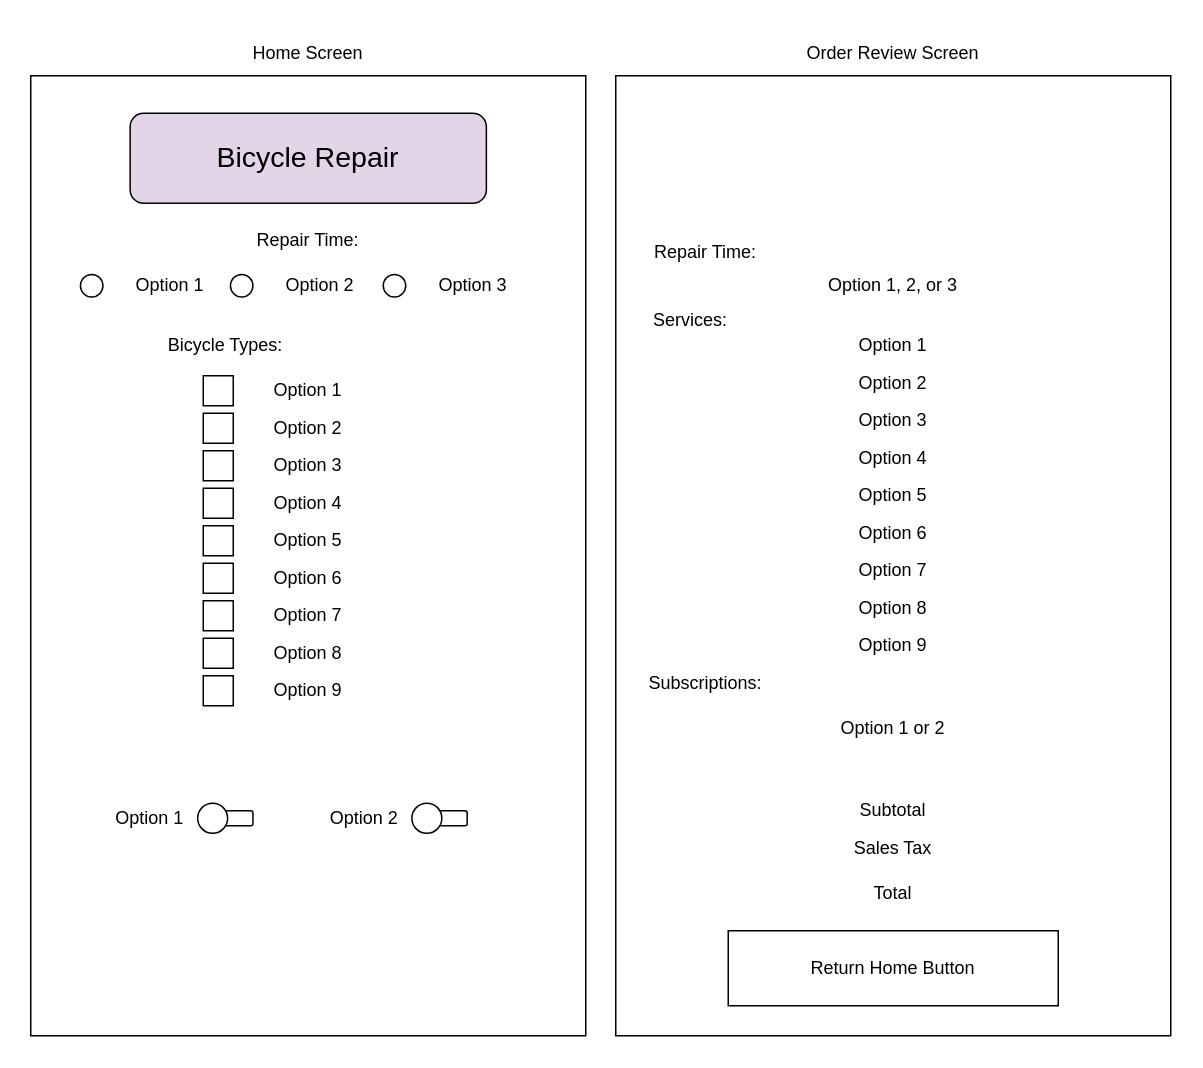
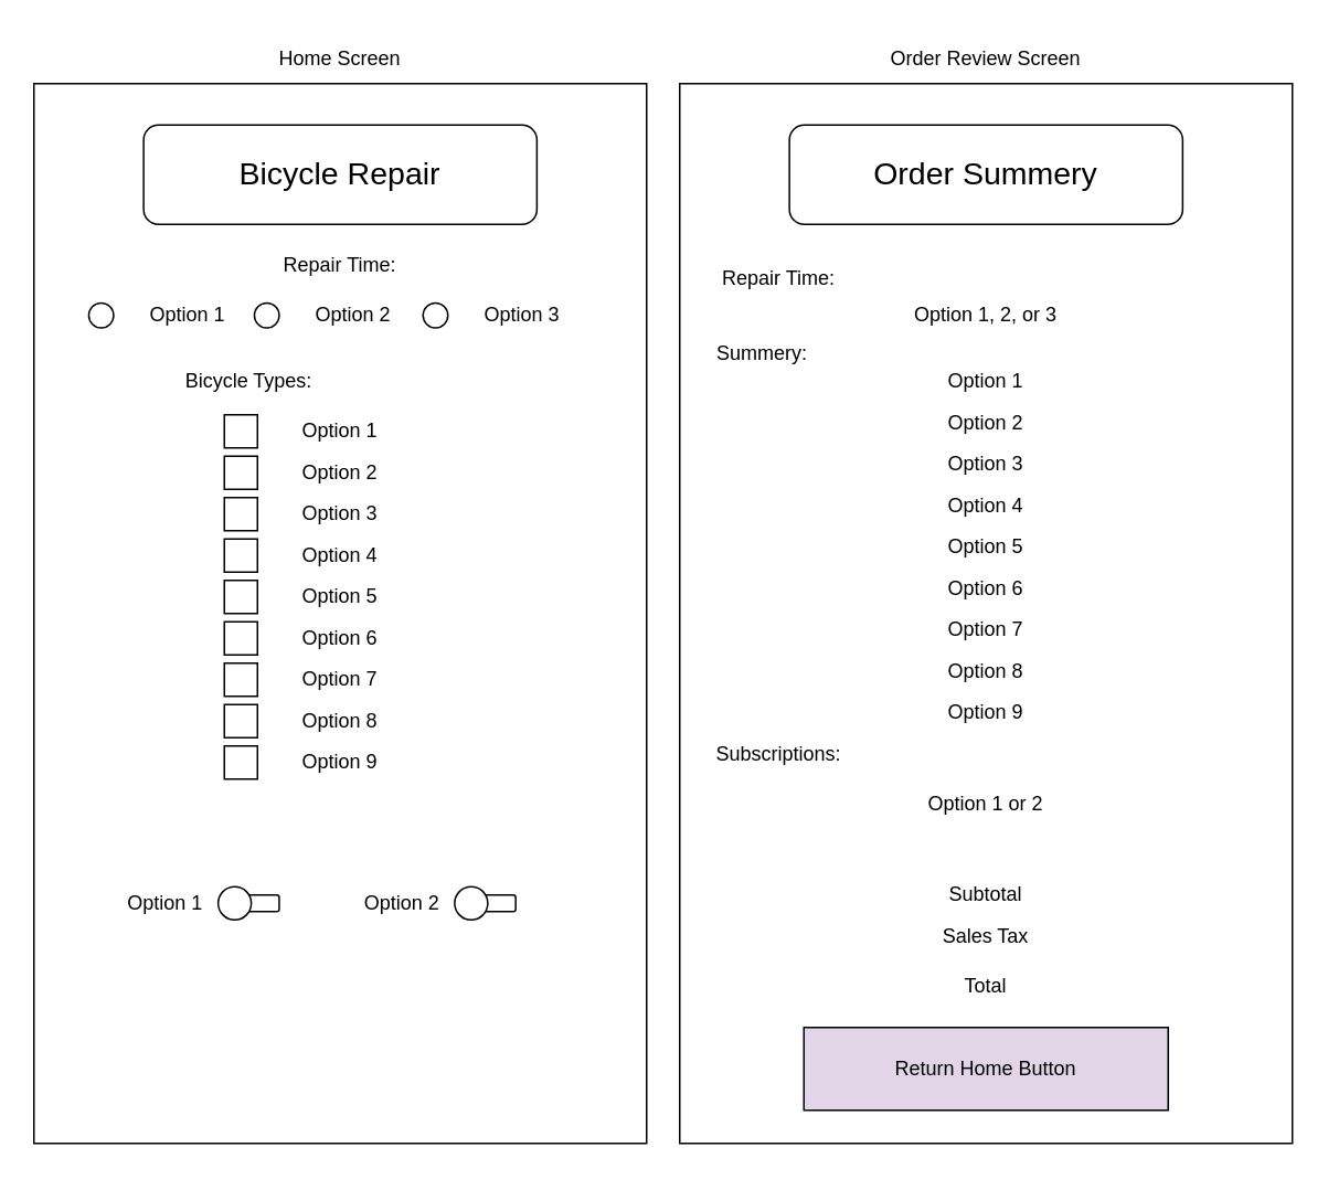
  <mxCell id="0" />
  <mxCell id="1" parent="0" />
  <mxCell id="2" value="" style="rounded=0;whiteSpace=wrap;html=1;" parent="1" vertex="1"><mxGeometry y="50" width="370" height="640" as="geometry" x="20" /></mxCell>
  <mxCell id="3" value="Home Screen" style="text;html=1;strokeColor=none;fillColor=none;align=center;verticalAlign=middle;whiteSpace=wrap;rounded=0;" parent="1" vertex="1"><mxGeometry x="145" y="20" width="120" height="30" as="geometry" /></mxCell>
  <mxCell id="4" value="" style="rounded=0;whiteSpace=wrap;html=1;" parent="1" vertex="1"><mxGeometry x="410" y="50" width="370" height="640" as="geometry" /></mxCell>
  <mxCell id="5" value="Order Review Screen" style="text;html=1;strokeColor=none;fillColor=none;align=center;verticalAlign=middle;whiteSpace=wrap;rounded=0;" parent="1" vertex="1"><mxGeometry x="535" y="20" width="120" height="30" as="geometry" /></mxCell>
- <mxCell id="6" value="&lt;font style=&quot;font-size: 19px;&quot;&gt;Bicycle Repair&lt;/font&gt;" style="rounded=1;whiteSpace=wrap;html=1;fillColor=#e1d5e7;" parent="1" vertex="1"><mxGeometry x="86.25" y="75" width="237.5" height="60" as="geometry" /></mxCell>
+ <mxCell id="6" value="&lt;font style=&quot;font-size: 19px;&quot;&gt;Bicycle Repair&lt;/font&gt;" style="rounded=1;whiteSpace=wrap;html=1;" parent="1" vertex="1"><mxGeometry x="86.25" y="75" width="237.5" height="60" as="geometry" /></mxCell>
  <mxCell id="7" value="" style="ellipse;whiteSpace=wrap;html=1;aspect=fixed;" vertex="1" parent="1"><mxGeometry x="153.13" y="182.5" width="15" height="15" as="geometry" /></mxCell>
  <mxCell id="8" value="Repair Time:" style="text;html=1;align=center;verticalAlign=middle;whiteSpace=wrap;rounded=0;" vertex="1" parent="1"><mxGeometry x="155" y="145" width="100" height="30" as="geometry" /></mxCell>
  <mxCell id="9" value="Option 2" style="text;html=1;align=center;verticalAlign=middle;whiteSpace=wrap;rounded=0;" vertex="1" parent="1"><mxGeometry x="163.13" y="175" width="100" height="30" as="geometry" /></mxCell>
  <mxCell id="10" value="" style="ellipse;whiteSpace=wrap;html=1;aspect=fixed;" vertex="1" parent="1"><mxGeometry x="53.13" y="182.5" width="15" height="15" as="geometry" /></mxCell>
  <mxCell id="11" value="Option 1" style="text;html=1;align=center;verticalAlign=middle;whiteSpace=wrap;rounded=0;" vertex="1" parent="1"><mxGeometry x="63.13" y="175" width="100" height="30" as="geometry" /></mxCell>
  <mxCell id="12" value="" style="ellipse;whiteSpace=wrap;html=1;aspect=fixed;" vertex="1" parent="1"><mxGeometry x="255" y="182.5" width="15" height="15" as="geometry" /></mxCell>
  <mxCell id="13" value="Option 3" style="text;html=1;align=center;verticalAlign=middle;whiteSpace=wrap;rounded=0;" vertex="1" parent="1"><mxGeometry x="265" y="175" width="100" height="30" as="geometry" /></mxCell>
  <mxCell id="14" value="Bicycle Types:" style="text;html=1;align=center;verticalAlign=middle;whiteSpace=wrap;rounded=0;" vertex="1" parent="1"><mxGeometry x="100" y="215" width="100" height="30" as="geometry" /></mxCell>
  <mxCell id="15" value="Option 1" style="text;html=1;align=center;verticalAlign=middle;whiteSpace=wrap;rounded=0;" vertex="1" parent="1"><mxGeometry x="155" y="245" width="100" height="30" as="geometry" /></mxCell>
  <mxCell id="16" value="" style="whiteSpace=wrap;html=1;aspect=fixed;" vertex="1" parent="1"><mxGeometry x="135" y="250" width="20" height="20" as="geometry" /></mxCell>
  <mxCell id="17" value="Option 2" style="text;html=1;align=center;verticalAlign=middle;whiteSpace=wrap;rounded=0;" vertex="1" parent="1"><mxGeometry x="155" y="270" width="100" height="30" as="geometry" /></mxCell>
  <mxCell id="18" value="" style="whiteSpace=wrap;html=1;aspect=fixed;" vertex="1" parent="1"><mxGeometry x="135" y="275" width="20" height="20" as="geometry" /></mxCell>
  <mxCell id="19" value="Option 3" style="text;html=1;align=center;verticalAlign=middle;whiteSpace=wrap;rounded=0;" vertex="1" parent="1"><mxGeometry x="155" y="295" width="100" height="30" as="geometry" /></mxCell>
  <mxCell id="20" value="" style="whiteSpace=wrap;html=1;aspect=fixed;" vertex="1" parent="1"><mxGeometry x="135" y="300" width="20" height="20" as="geometry" /></mxCell>
  <mxCell id="21" value="Option 4" style="text;html=1;align=center;verticalAlign=middle;whiteSpace=wrap;rounded=0;" vertex="1" parent="1"><mxGeometry x="155" y="320" width="100" height="30" as="geometry" /></mxCell>
  <mxCell id="22" value="" style="whiteSpace=wrap;html=1;aspect=fixed;" vertex="1" parent="1"><mxGeometry x="135" y="325" width="20" height="20" as="geometry" /></mxCell>
  <mxCell id="23" value="Option 5" style="text;html=1;align=center;verticalAlign=middle;whiteSpace=wrap;rounded=0;" vertex="1" parent="1"><mxGeometry x="155" y="345" width="100" height="30" as="geometry" /></mxCell>
  <mxCell id="24" value="" style="whiteSpace=wrap;html=1;aspect=fixed;" vertex="1" parent="1"><mxGeometry x="135" y="350" width="20" height="20" as="geometry" /></mxCell>
  <mxCell id="25" value="Option 6" style="text;html=1;align=center;verticalAlign=middle;whiteSpace=wrap;rounded=0;" vertex="1" parent="1"><mxGeometry x="155" y="370" width="100" height="30" as="geometry" /></mxCell>
  <mxCell id="26" value="" style="whiteSpace=wrap;html=1;aspect=fixed;" vertex="1" parent="1"><mxGeometry x="135" y="375" width="20" height="20" as="geometry" /></mxCell>
  <mxCell id="27" value="Option 7" style="text;html=1;align=center;verticalAlign=middle;whiteSpace=wrap;rounded=0;" vertex="1" parent="1"><mxGeometry x="155" y="395" width="100" height="30" as="geometry" /></mxCell>
  <mxCell id="28" value="" style="whiteSpace=wrap;html=1;aspect=fixed;" vertex="1" parent="1"><mxGeometry x="135" y="400" width="20" height="20" as="geometry" /></mxCell>
  <mxCell id="29" value="Option 8" style="text;html=1;align=center;verticalAlign=middle;whiteSpace=wrap;rounded=0;" vertex="1" parent="1"><mxGeometry x="155" y="420" width="100" height="30" as="geometry" /></mxCell>
  <mxCell id="30" value="" style="whiteSpace=wrap;html=1;aspect=fixed;" vertex="1" parent="1"><mxGeometry x="135" y="425" width="20" height="20" as="geometry" /></mxCell>
  <mxCell id="31" value="Option 9" style="text;html=1;align=center;verticalAlign=middle;whiteSpace=wrap;rounded=0;" vertex="1" parent="1"><mxGeometry x="155" y="445" width="100" height="30" as="geometry" /></mxCell>
  <mxCell id="32" value="" style="whiteSpace=wrap;html=1;aspect=fixed;" vertex="1" parent="1"><mxGeometry x="135" y="450" width="20" height="20" as="geometry" /></mxCell>
  <mxCell id="33" value="" style="rounded=1;whiteSpace=wrap;html=1;" vertex="1" parent="1"><mxGeometry x="138.13" y="540" width="30" height="10" as="geometry" /></mxCell>
  <mxCell id="34" value="" style="ellipse;whiteSpace=wrap;html=1;aspect=fixed;" vertex="1" parent="1"><mxGeometry x="131.26" y="535" width="20" height="20" as="geometry" /></mxCell>
  <mxCell id="35" value="Option 1" style="text;html=1;align=center;verticalAlign=middle;whiteSpace=wrap;rounded=0;" vertex="1" parent="1"><mxGeometry x="71.26" y="530" width="56.87" height="30" as="geometry" /></mxCell>
  <mxCell id="36" value="" style="rounded=1;whiteSpace=wrap;html=1;" vertex="1" parent="1"><mxGeometry x="280.94" y="540" width="30" height="10" as="geometry" /></mxCell>
  <mxCell id="37" value="" style="ellipse;whiteSpace=wrap;html=1;aspect=fixed;" vertex="1" parent="1"><mxGeometry x="274.07" y="535" width="20" height="20" as="geometry" /></mxCell>
  <mxCell id="38" value="Option 2" style="text;html=1;align=center;verticalAlign=middle;whiteSpace=wrap;rounded=0;" vertex="1" parent="1"><mxGeometry x="214.07" y="530" width="56.87" height="30" as="geometry" /></mxCell>
+ <mxCell id="39" value="&lt;font style=&quot;font-size: 19px;&quot;&gt;Order Summery&lt;/font&gt;" style="rounded=1;whiteSpace=wrap;html=1;" vertex="1" parent="1"><mxGeometry x="476.25" y="75" width="237.5" height="60" as="geometry" /></mxCell>
  <mxCell id="40" value="Repair Time:" style="text;html=1;align=center;verticalAlign=middle;whiteSpace=wrap;rounded=0;" vertex="1" parent="1"><mxGeometry x="420" y="152.5" width="100" height="30" as="geometry" /></mxCell>
- <mxCell id="41" value="Services:" style="text;html=1;align=center;verticalAlign=middle;whiteSpace=wrap;rounded=0;" vertex="1" parent="1"><mxGeometry x="410" y="197.5" width="100" height="30" as="geometry" /></mxCell>
+ <mxCell id="41" value="Summery:" style="text;html=1;align=center;verticalAlign=middle;whiteSpace=wrap;rounded=0;" vertex="1" parent="1"><mxGeometry x="410" y="197.5" width="100" height="30" as="geometry" /></mxCell>
  <mxCell id="42" value="Subscriptions:" style="text;html=1;align=center;verticalAlign=middle;whiteSpace=wrap;rounded=0;" vertex="1" parent="1"><mxGeometry x="420" y="440" width="100" height="30" as="geometry" /></mxCell>
  <mxCell id="43" value="Option 1" style="text;html=1;align=center;verticalAlign=middle;whiteSpace=wrap;rounded=0;" vertex="1" parent="1"><mxGeometry x="545" y="215" width="100" height="30" as="geometry" /></mxCell>
  <mxCell id="44" value="Option 2" style="text;html=1;align=center;verticalAlign=middle;whiteSpace=wrap;rounded=0;" vertex="1" parent="1"><mxGeometry x="545" y="240" width="100" height="30" as="geometry" /></mxCell>
  <mxCell id="45" value="Option 3" style="text;html=1;align=center;verticalAlign=middle;whiteSpace=wrap;rounded=0;" vertex="1" parent="1"><mxGeometry x="545" y="265" width="100" height="30" as="geometry" /></mxCell>
  <mxCell id="46" value="Option 4" style="text;html=1;align=center;verticalAlign=middle;whiteSpace=wrap;rounded=0;" vertex="1" parent="1"><mxGeometry x="545" y="290" width="100" height="30" as="geometry" /></mxCell>
  <mxCell id="47" value="Option 5" style="text;html=1;align=center;verticalAlign=middle;whiteSpace=wrap;rounded=0;" vertex="1" parent="1"><mxGeometry x="545" y="315" width="100" height="30" as="geometry" /></mxCell>
  <mxCell id="48" value="Option 6" style="text;html=1;align=center;verticalAlign=middle;whiteSpace=wrap;rounded=0;" vertex="1" parent="1"><mxGeometry x="545" y="340" width="100" height="30" as="geometry" /></mxCell>
  <mxCell id="49" value="Option 7" style="text;html=1;align=center;verticalAlign=middle;whiteSpace=wrap;rounded=0;" vertex="1" parent="1"><mxGeometry x="545" y="365" width="100" height="30" as="geometry" /></mxCell>
  <mxCell id="50" value="Option 8" style="text;html=1;align=center;verticalAlign=middle;whiteSpace=wrap;rounded=0;" vertex="1" parent="1"><mxGeometry x="545" y="390" width="100" height="30" as="geometry" /></mxCell>
  <mxCell id="51" value="Option 9" style="text;html=1;align=center;verticalAlign=middle;whiteSpace=wrap;rounded=0;" vertex="1" parent="1"><mxGeometry x="545" y="415" width="100" height="30" as="geometry" /></mxCell>
  <mxCell id="52" value="Option 1, 2, or 3" style="text;html=1;align=center;verticalAlign=middle;whiteSpace=wrap;rounded=0;" vertex="1" parent="1"><mxGeometry x="545" y="175" width="100" height="30" as="geometry" /></mxCell>
- <mxCell id="53" value="Return Home Button" style="rounded=0;whiteSpace=wrap;html=1;" vertex="1" parent="1"><mxGeometry x="485" y="620" width="220" height="50" as="geometry" /></mxCell>
+ <mxCell id="53" value="Return Home Button" style="rounded=0;whiteSpace=wrap;html=1;fillColor=#e1d5e7;" vertex="1" parent="1"><mxGeometry x="485" y="620" width="220" height="50" as="geometry" /></mxCell>
  <mxCell id="54" value="Option 1 or 2" style="text;html=1;align=center;verticalAlign=middle;whiteSpace=wrap;rounded=0;" vertex="1" parent="1"><mxGeometry x="545" y="470" width="100" height="30" as="geometry" /></mxCell>
  <mxCell id="55" value="Subtotal" style="text;html=1;align=center;verticalAlign=middle;whiteSpace=wrap;rounded=0;" vertex="1" parent="1"><mxGeometry x="545" y="525" width="100" height="30" as="geometry" /></mxCell>
  <mxCell id="56" value="Sales Tax" style="text;html=1;align=center;verticalAlign=middle;whiteSpace=wrap;rounded=0;" vertex="1" parent="1"><mxGeometry x="545" y="550" width="100" height="30" as="geometry" /></mxCell>
  <mxCell id="57" value="Total" style="text;html=1;align=center;verticalAlign=middle;whiteSpace=wrap;rounded=0;" vertex="1" parent="1"><mxGeometry x="545" y="580" width="100" height="30" as="geometry" /></mxCell>
